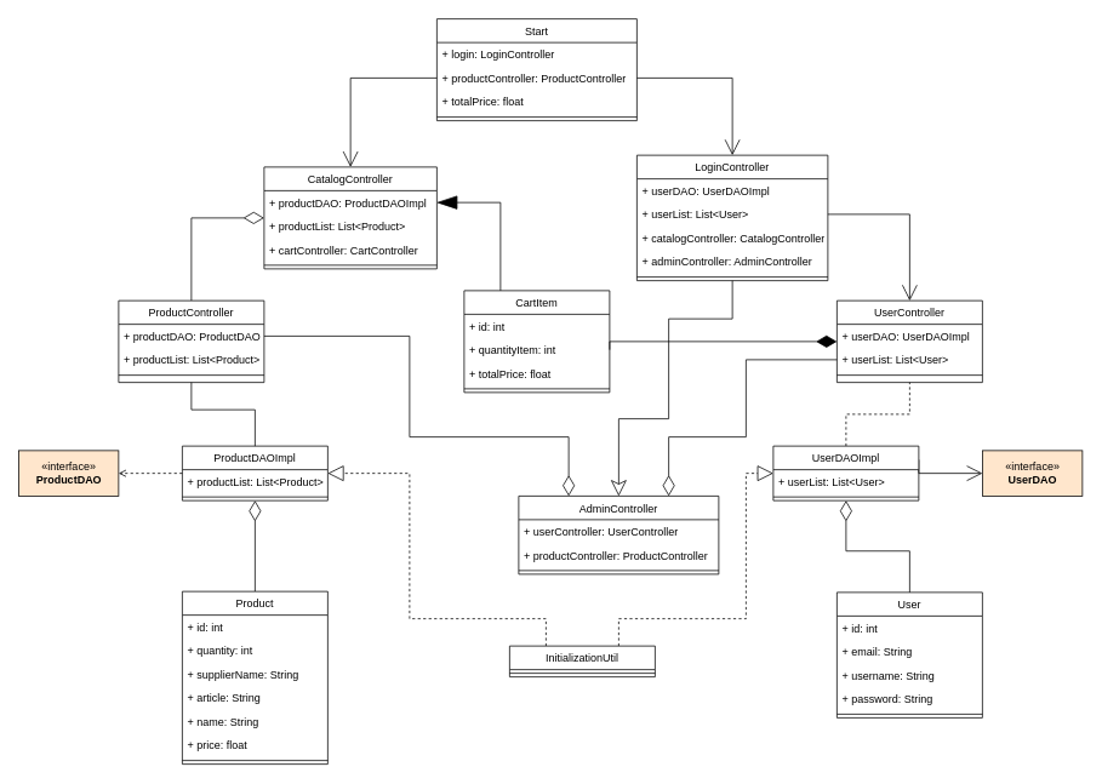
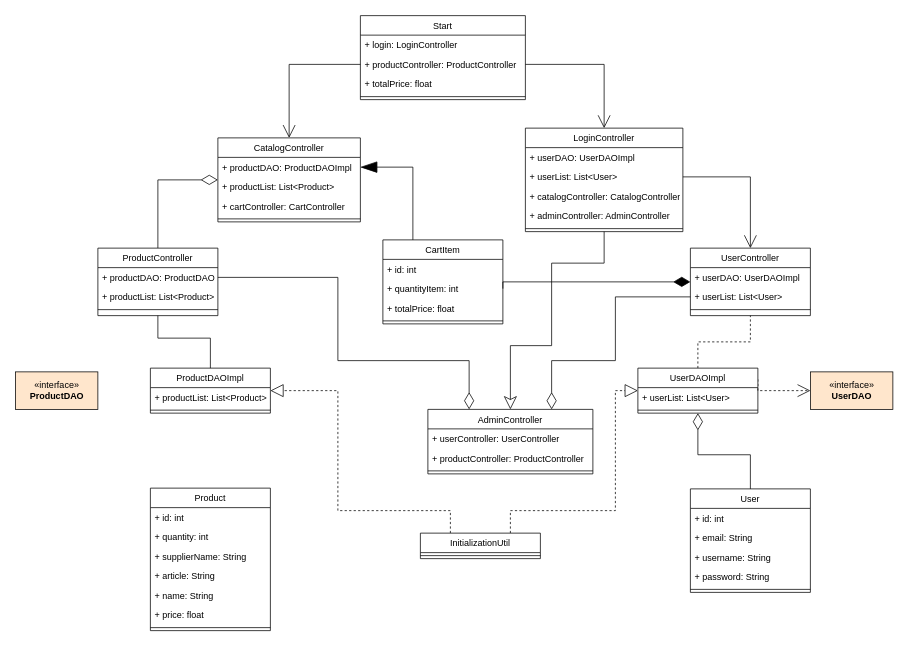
  <mxCell id="0" />
  <mxCell id="1" parent="0" />
  <mxCell id="2" style="edgeStyle=orthogonalEdgeStyle;rounded=0;orthogonalLoop=1;jettySize=auto;html=1;exitX=0.5;exitY=0;exitDx=0;exitDy=0;entryX=0.5;entryY=1;entryDx=0;entryDy=0;endArrow=diamondThin;endFill=0;endSize=20;strokeWidth=1;" edge="1" parent="1" source="3" target="32"><mxGeometry relative="1" as="geometry" /></mxCell>
  <mxCell id="3" value="User" style="swimlane;fontStyle=0;align=center;verticalAlign=top;childLayout=stackLayout;horizontal=1;startSize=26;horizontalStack=0;resizeParent=1;resizeLast=0;collapsible=1;marginBottom=0;rounded=0;shadow=0;strokeWidth=1;" vertex="1" parent="1"><mxGeometry x="920" y="651" width="160" height="138" as="geometry"><mxRectangle x="130" y="380" width="160" height="26" as="alternateBounds" /></mxGeometry></mxCell>
  <mxCell id="4" value="+ id: int " style="text;align=left;verticalAlign=top;spacingLeft=4;spacingRight=4;overflow=hidden;rotatable=0;points=[[0,0.5],[1,0.5]];portConstraint=eastwest;" vertex="1" parent="3"><mxGeometry y="26" width="160" height="26" as="geometry" /></mxCell>
  <mxCell id="5" value="+ email: String" style="text;align=left;verticalAlign=top;spacingLeft=4;spacingRight=4;overflow=hidden;rotatable=0;points=[[0,0.5],[1,0.5]];portConstraint=eastwest;rounded=0;shadow=0;html=0;" vertex="1" parent="3"><mxGeometry y="52" width="160" height="26" as="geometry" /></mxCell>
  <mxCell id="6" value="+ username: String" style="text;align=left;verticalAlign=top;spacingLeft=4;spacingRight=4;overflow=hidden;rotatable=0;points=[[0,0.5],[1,0.5]];portConstraint=eastwest;rounded=0;shadow=0;html=0;" vertex="1" parent="3"><mxGeometry y="78" width="160" height="26" as="geometry" /></mxCell>
  <mxCell id="7" value="+ password: String" style="text;align=left;verticalAlign=top;spacingLeft=4;spacingRight=4;overflow=hidden;rotatable=0;points=[[0,0.5],[1,0.5]];portConstraint=eastwest;rounded=0;shadow=0;html=0;" vertex="1" parent="3"><mxGeometry y="104" width="160" height="26" as="geometry" /></mxCell>
  <mxCell id="8" value="" style="line;html=1;strokeWidth=1;align=left;verticalAlign=middle;spacingTop=-1;spacingLeft=3;spacingRight=3;rotatable=0;labelPosition=right;points=[];portConstraint=eastwest;" vertex="1" parent="3"><mxGeometry y="130" width="160" height="8" as="geometry" /></mxCell>
- <mxCell id="9" style="edgeStyle=orthogonalEdgeStyle;rounded=0;orthogonalLoop=1;jettySize=auto;html=1;exitX=0.5;exitY=0;exitDx=0;exitDy=0;entryX=0.5;entryY=1;entryDx=0;entryDy=0;endArrow=diamondThin;endFill=0;endSize=20;strokeWidth=1;" edge="1" parent="1" source="10" target="36"><mxGeometry relative="1" as="geometry" /></mxCell>
  <mxCell id="10" value="Product" style="swimlane;fontStyle=0;align=center;verticalAlign=top;childLayout=stackLayout;horizontal=1;startSize=26;horizontalStack=0;resizeParent=1;resizeLast=0;collapsible=1;marginBottom=0;rounded=0;shadow=0;strokeWidth=1;" vertex="1" parent="1"><mxGeometry x="200" y="650" width="160" height="190" as="geometry"><mxRectangle x="130" y="380" width="160" height="26" as="alternateBounds" /></mxGeometry></mxCell>
  <mxCell id="11" value="+ id: int " style="text;align=left;verticalAlign=top;spacingLeft=4;spacingRight=4;overflow=hidden;rotatable=0;points=[[0,0.5],[1,0.5]];portConstraint=eastwest;" vertex="1" parent="10"><mxGeometry y="26" width="160" height="26" as="geometry" /></mxCell>
  <mxCell id="12" value="+ quantity: int " style="text;align=left;verticalAlign=top;spacingLeft=4;spacingRight=4;overflow=hidden;rotatable=0;points=[[0,0.5],[1,0.5]];portConstraint=eastwest;" vertex="1" parent="10"><mxGeometry y="52" width="160" height="26" as="geometry" /></mxCell>
  <mxCell id="13" value="+ supplierName: String" style="text;align=left;verticalAlign=top;spacingLeft=4;spacingRight=4;overflow=hidden;rotatable=0;points=[[0,0.5],[1,0.5]];portConstraint=eastwest;rounded=0;shadow=0;html=0;" vertex="1" parent="10"><mxGeometry y="78" width="160" height="26" as="geometry" /></mxCell>
  <mxCell id="14" value="+ article: String" style="text;align=left;verticalAlign=top;spacingLeft=4;spacingRight=4;overflow=hidden;rotatable=0;points=[[0,0.5],[1,0.5]];portConstraint=eastwest;rounded=0;shadow=0;html=0;" vertex="1" parent="10"><mxGeometry y="104" width="160" height="26" as="geometry" /></mxCell>
  <mxCell id="15" value="+ name: String" style="text;align=left;verticalAlign=top;spacingLeft=4;spacingRight=4;overflow=hidden;rotatable=0;points=[[0,0.5],[1,0.5]];portConstraint=eastwest;rounded=0;shadow=0;html=0;" vertex="1" parent="10"><mxGeometry y="130" width="160" height="26" as="geometry" /></mxCell>
  <mxCell id="16" value="+ price: float" style="text;align=left;verticalAlign=top;spacingLeft=4;spacingRight=4;overflow=hidden;rotatable=0;points=[[0,0.5],[1,0.5]];portConstraint=eastwest;" vertex="1" parent="10"><mxGeometry y="156" width="160" height="26" as="geometry" /></mxCell>
  <mxCell id="17" value="" style="line;html=1;strokeWidth=1;align=left;verticalAlign=middle;spacingTop=-1;spacingLeft=3;spacingRight=3;rotatable=0;labelPosition=right;points=[];portConstraint=eastwest;" vertex="1" parent="10"><mxGeometry y="182" width="160" height="8" as="geometry" /></mxCell>
  <mxCell id="18" style="edgeStyle=orthogonalEdgeStyle;rounded=0;orthogonalLoop=1;jettySize=auto;html=1;exitX=0.25;exitY=0;exitDx=0;exitDy=0;entryX=1;entryY=0.5;entryDx=0;entryDy=0;endArrow=blockThin;endFill=1;endSize=20;strokeWidth=1;" edge="1" parent="1" source="19" target="55"><mxGeometry relative="1" as="geometry" /></mxCell>
  <mxCell id="19" value="CartItem" style="swimlane;fontStyle=0;align=center;verticalAlign=top;childLayout=stackLayout;horizontal=1;startSize=26;horizontalStack=0;resizeParent=1;resizeLast=0;collapsible=1;marginBottom=0;rounded=0;shadow=0;strokeWidth=1;" vertex="1" parent="1"><mxGeometry x="510" y="319" width="160" height="112" as="geometry"><mxRectangle x="130" y="380" width="160" height="26" as="alternateBounds" /></mxGeometry></mxCell>
  <mxCell id="20" value="+ id: int " style="text;align=left;verticalAlign=top;spacingLeft=4;spacingRight=4;overflow=hidden;rotatable=0;points=[[0,0.5],[1,0.5]];portConstraint=eastwest;" vertex="1" parent="19"><mxGeometry y="26" width="160" height="26" as="geometry" /></mxCell>
  <mxCell id="21" value="+ quantityItem: int" style="text;align=left;verticalAlign=top;spacingLeft=4;spacingRight=4;overflow=hidden;rotatable=0;points=[[0,0.5],[1,0.5]];portConstraint=eastwest;rounded=0;shadow=0;html=0;" vertex="1" parent="19"><mxGeometry y="52" width="160" height="26" as="geometry" /></mxCell>
  <mxCell id="22" value="+ totalPrice: float" style="text;align=left;verticalAlign=top;spacingLeft=4;spacingRight=4;overflow=hidden;rotatable=0;points=[[0,0.5],[1,0.5]];portConstraint=eastwest;rounded=0;shadow=0;html=0;" vertex="1" parent="19"><mxGeometry y="78" width="160" height="26" as="geometry" /></mxCell>
  <mxCell id="23" value="" style="line;html=1;strokeWidth=1;align=left;verticalAlign=middle;spacingTop=-1;spacingLeft=3;spacingRight=3;rotatable=0;labelPosition=right;points=[];portConstraint=eastwest;" vertex="1" parent="19"><mxGeometry y="104" width="160" height="8" as="geometry" /></mxCell>
  <mxCell id="24" value="«interface»&lt;br&gt;&lt;b&gt;ProductDAO&lt;/b&gt;" style="html=1;fillColor=#ffe6cc;" vertex="1" parent="1"><mxGeometry x="20" y="495" width="110" height="50" as="geometry" /></mxCell>
  <mxCell id="25" value="«interface»&lt;br&gt;&lt;b&gt;UserDAO&lt;/b&gt;" style="html=1;fillColor=#ffe6cc;" vertex="1" parent="1"><mxGeometry x="1080" y="495" width="110" height="50" as="geometry" /></mxCell>
  <mxCell id="26" style="edgeStyle=orthogonalEdgeStyle;rounded=0;orthogonalLoop=1;jettySize=auto;html=1;exitX=0.25;exitY=0;exitDx=0;exitDy=0;entryX=1;entryY=0.5;entryDx=0;entryDy=0;endArrow=block;endFill=0;endSize=15;strokeWidth=1;dashed=1;" edge="1" parent="1" source="28" target="36"><mxGeometry relative="1" as="geometry"><Array as="points"><mxPoint x="600" y="680" /><mxPoint x="450" y="680" /><mxPoint x="450" y="520" /></Array></mxGeometry></mxCell>
  <mxCell id="27" style="edgeStyle=orthogonalEdgeStyle;rounded=0;orthogonalLoop=1;jettySize=auto;html=1;exitX=0.75;exitY=0;exitDx=0;exitDy=0;entryX=0;entryY=0.5;entryDx=0;entryDy=0;dashed=1;endArrow=block;endFill=0;endSize=15;strokeWidth=1;" edge="1" parent="1" source="28" target="32"><mxGeometry relative="1" as="geometry"><Array as="points"><mxPoint x="680" y="680" /><mxPoint x="820" y="680" /><mxPoint x="820" y="520" /></Array></mxGeometry></mxCell>
  <mxCell id="28" value="InitializationUtil" style="swimlane;fontStyle=0;align=center;verticalAlign=top;childLayout=stackLayout;horizontal=1;startSize=26;horizontalStack=0;resizeParent=1;resizeLast=0;collapsible=1;marginBottom=0;rounded=0;shadow=0;strokeWidth=1;" vertex="1" parent="1"><mxGeometry x="560" y="710" width="160" height="34" as="geometry"><mxRectangle x="130" y="380" width="160" height="26" as="alternateBounds" /></mxGeometry></mxCell>
  <mxCell id="29" value="" style="line;html=1;strokeWidth=1;align=left;verticalAlign=middle;spacingTop=-1;spacingLeft=3;spacingRight=3;rotatable=0;labelPosition=right;points=[];portConstraint=eastwest;" vertex="1" parent="28"><mxGeometry y="26" width="160" height="8" as="geometry" /></mxCell>
- <mxCell id="30" style="edgeStyle=orthogonalEdgeStyle;rounded=0;orthogonalLoop=1;jettySize=auto;html=1;exitX=1;exitY=0.25;exitDx=0;exitDy=0;entryX=0;entryY=0.5;entryDx=0;entryDy=0;dashed=0;endArrow=open;endFill=0;endSize=15;" edge="1" parent="1" source="32" target="25"><mxGeometry relative="1" as="geometry"><Array as="points"><mxPoint x="1010" y="520" /></Array></mxGeometry></mxCell>
+ <mxCell id="30" style="edgeStyle=orthogonalEdgeStyle;rounded=0;orthogonalLoop=1;jettySize=auto;html=1;exitX=1;exitY=0.25;exitDx=0;exitDy=0;entryX=0;entryY=0.5;entryDx=0;entryDy=0;dashed=1;endArrow=open;endFill=0;endSize=15;" edge="1" parent="1" source="32" target="25"><mxGeometry relative="1" as="geometry"><Array as="points"><mxPoint x="1010" y="520" /></Array></mxGeometry></mxCell>
  <mxCell id="31" style="edgeStyle=orthogonalEdgeStyle;rounded=0;orthogonalLoop=1;jettySize=auto;html=1;exitX=0.5;exitY=0;exitDx=0;exitDy=0;entryX=0.5;entryY=1;entryDx=0;entryDy=0;endArrow=none;endFill=0;endSize=20;strokeWidth=1;dashed=1;" edge="1" parent="1" source="32" target="39"><mxGeometry relative="1" as="geometry" /></mxCell>
  <mxCell id="32" value="UserDAOImpl" style="swimlane;fontStyle=0;align=center;verticalAlign=top;childLayout=stackLayout;horizontal=1;startSize=26;horizontalStack=0;resizeParent=1;resizeLast=0;collapsible=1;marginBottom=0;rounded=0;shadow=0;strokeWidth=1;" vertex="1" parent="1"><mxGeometry x="850" y="490" width="160" height="60" as="geometry"><mxRectangle x="130" y="380" width="160" height="26" as="alternateBounds" /></mxGeometry></mxCell>
  <mxCell id="33" value="+ userList: List&lt;User&gt;" style="text;align=left;verticalAlign=top;spacingLeft=4;spacingRight=4;overflow=hidden;rotatable=0;points=[[0,0.5],[1,0.5]];portConstraint=eastwest;" vertex="1" parent="32"><mxGeometry y="26" width="160" height="26" as="geometry" /></mxCell>
  <mxCell id="34" value="" style="line;html=1;strokeWidth=1;align=left;verticalAlign=middle;spacingTop=-1;spacingLeft=3;spacingRight=3;rotatable=0;labelPosition=right;points=[];portConstraint=eastwest;" vertex="1" parent="32"><mxGeometry y="52" width="160" height="8" as="geometry" /></mxCell>
- <mxCell id="35" style="edgeStyle=orthogonalEdgeStyle;rounded=0;orthogonalLoop=1;jettySize=auto;html=1;exitX=0;exitY=0.5;exitDx=0;exitDy=0;entryX=1;entryY=0.5;entryDx=0;entryDy=0;dashed=1;endArrow=open;endFill=0;" edge="1" parent="1" source="36" target="24"><mxGeometry relative="1" as="geometry" /></mxCell>
  <mxCell id="36" value="ProductDAOImpl" style="swimlane;fontStyle=0;align=center;verticalAlign=top;childLayout=stackLayout;horizontal=1;startSize=26;horizontalStack=0;resizeParent=1;resizeLast=0;collapsible=1;marginBottom=0;rounded=0;shadow=0;strokeWidth=1;" vertex="1" parent="1"><mxGeometry x="200" y="490" width="160" height="60" as="geometry"><mxRectangle x="130" y="380" width="160" height="26" as="alternateBounds" /></mxGeometry></mxCell>
  <mxCell id="37" value="+ productList: List&lt;Product&gt;" style="text;align=left;verticalAlign=top;spacingLeft=4;spacingRight=4;overflow=hidden;rotatable=0;points=[[0,0.5],[1,0.5]];portConstraint=eastwest;" vertex="1" parent="36"><mxGeometry y="26" width="160" height="26" as="geometry" /></mxCell>
  <mxCell id="38" value="" style="line;html=1;strokeWidth=1;align=left;verticalAlign=middle;spacingTop=-1;spacingLeft=3;spacingRight=3;rotatable=0;labelPosition=right;points=[];portConstraint=eastwest;" vertex="1" parent="36"><mxGeometry y="52" width="160" height="8" as="geometry" /></mxCell>
  <mxCell id="39" value="UserController" style="swimlane;fontStyle=0;align=center;verticalAlign=top;childLayout=stackLayout;horizontal=1;startSize=26;horizontalStack=0;resizeParent=1;resizeLast=0;collapsible=1;marginBottom=0;rounded=0;shadow=0;strokeWidth=1;" vertex="1" parent="1"><mxGeometry x="920" y="330" width="160" height="90" as="geometry"><mxRectangle x="130" y="380" width="160" height="26" as="alternateBounds" /></mxGeometry></mxCell>
  <mxCell id="40" value="+ userDAO: UserDAOImpl" style="text;align=left;verticalAlign=top;spacingLeft=4;spacingRight=4;overflow=hidden;rotatable=0;points=[[0,0.5],[1,0.5]];portConstraint=eastwest;" vertex="1" parent="39"><mxGeometry y="26" width="160" height="26" as="geometry" /></mxCell>
  <mxCell id="41" value="+ userList: List&lt;User&gt;" style="text;align=left;verticalAlign=top;spacingLeft=4;spacingRight=4;overflow=hidden;rotatable=0;points=[[0,0.5],[1,0.5]];portConstraint=eastwest;rounded=0;shadow=0;html=0;" vertex="1" parent="39"><mxGeometry y="52" width="160" height="26" as="geometry" /></mxCell>
  <mxCell id="42" value="" style="line;html=1;strokeWidth=1;align=left;verticalAlign=middle;spacingTop=-1;spacingLeft=3;spacingRight=3;rotatable=0;labelPosition=right;points=[];portConstraint=eastwest;" vertex="1" parent="39"><mxGeometry y="78" width="160" height="8" as="geometry" /></mxCell>
  <mxCell id="43" style="edgeStyle=orthogonalEdgeStyle;rounded=0;orthogonalLoop=1;jettySize=auto;html=1;exitX=0.5;exitY=0;exitDx=0;exitDy=0;entryX=0;entryY=0.5;entryDx=0;entryDy=0;endArrow=diamondThin;endFill=0;strokeWidth=1;endSize=20;" edge="1" parent="1" source="44" target="54"><mxGeometry relative="1" as="geometry" /></mxCell>
  <mxCell id="44" value="ProductController" style="swimlane;fontStyle=0;align=center;verticalAlign=top;childLayout=stackLayout;horizontal=1;startSize=26;horizontalStack=0;resizeParent=1;resizeLast=0;collapsible=1;marginBottom=0;rounded=0;shadow=0;strokeWidth=1;" vertex="1" parent="1"><mxGeometry x="130" y="330" width="160" height="90" as="geometry"><mxRectangle x="130" y="380" width="160" height="26" as="alternateBounds" /></mxGeometry></mxCell>
  <mxCell id="45" value="+ productDAO: ProductDAOImpl" style="text;align=left;verticalAlign=top;spacingLeft=4;spacingRight=4;overflow=hidden;rotatable=0;points=[[0,0.5],[1,0.5]];portConstraint=eastwest;" vertex="1" parent="44"><mxGeometry y="26" width="160" height="26" as="geometry" /></mxCell>
  <mxCell id="46" value="+ productList: List&lt;Product&gt;" style="text;align=left;verticalAlign=top;spacingLeft=4;spacingRight=4;overflow=hidden;rotatable=0;points=[[0,0.5],[1,0.5]];portConstraint=eastwest;rounded=0;shadow=0;html=0;" vertex="1" parent="44"><mxGeometry y="52" width="160" height="26" as="geometry" /></mxCell>
  <mxCell id="47" value="" style="line;html=1;strokeWidth=1;align=left;verticalAlign=middle;spacingTop=-1;spacingLeft=3;spacingRight=3;rotatable=0;labelPosition=right;points=[];portConstraint=eastwest;" vertex="1" parent="44"><mxGeometry y="78" width="160" height="8" as="geometry" /></mxCell>
  <mxCell id="48" value="LoginController" style="swimlane;fontStyle=0;align=center;verticalAlign=top;childLayout=stackLayout;horizontal=1;startSize=26;horizontalStack=0;resizeParent=1;resizeLast=0;collapsible=1;marginBottom=0;rounded=0;shadow=0;strokeWidth=1;" vertex="1" parent="1"><mxGeometry x="700" y="170" width="210" height="138" as="geometry"><mxRectangle x="130" y="380" width="160" height="26" as="alternateBounds" /></mxGeometry></mxCell>
  <mxCell id="49" value="+ userDAO: UserDAOImpl" style="text;align=left;verticalAlign=top;spacingLeft=4;spacingRight=4;overflow=hidden;rotatable=0;points=[[0,0.5],[1,0.5]];portConstraint=eastwest;" vertex="1" parent="48"><mxGeometry y="26" width="210" height="26" as="geometry" /></mxCell>
  <mxCell id="50" value="+ userList: List&lt;User&gt;" style="text;align=left;verticalAlign=top;spacingLeft=4;spacingRight=4;overflow=hidden;rotatable=0;points=[[0,0.5],[1,0.5]];portConstraint=eastwest;rounded=0;shadow=0;html=0;" vertex="1" parent="48"><mxGeometry y="52" width="210" height="26" as="geometry" /></mxCell>
  <mxCell id="51" value="+ catalogController: CatalogController" style="text;align=left;verticalAlign=top;spacingLeft=4;spacingRight=4;overflow=hidden;rotatable=0;points=[[0,0.5],[1,0.5]];portConstraint=eastwest;rounded=0;shadow=0;html=0;" vertex="1" parent="48"><mxGeometry y="78" width="210" height="26" as="geometry" /></mxCell>
  <mxCell id="52" value="+ adminController: AdminController" style="text;align=left;verticalAlign=top;spacingLeft=4;spacingRight=4;overflow=hidden;rotatable=0;points=[[0,0.5],[1,0.5]];portConstraint=eastwest;rounded=0;shadow=0;html=0;" vertex="1" parent="48"><mxGeometry y="104" width="210" height="26" as="geometry" /></mxCell>
  <mxCell id="53" value="" style="line;html=1;strokeWidth=1;align=left;verticalAlign=middle;spacingTop=-1;spacingLeft=3;spacingRight=3;rotatable=0;labelPosition=right;points=[];portConstraint=eastwest;" vertex="1" parent="48"><mxGeometry y="130" width="210" height="8" as="geometry" /></mxCell>
  <mxCell id="54" value="CatalogController" style="swimlane;fontStyle=0;align=center;verticalAlign=top;childLayout=stackLayout;horizontal=1;startSize=26;horizontalStack=0;resizeParent=1;resizeLast=0;collapsible=1;marginBottom=0;rounded=0;shadow=0;strokeWidth=1;" vertex="1" parent="1"><mxGeometry x="290" y="183" width="190" height="112" as="geometry"><mxRectangle x="130" y="380" width="160" height="26" as="alternateBounds" /></mxGeometry></mxCell>
  <mxCell id="55" value="+ productDAO: ProductDAOImpl" style="text;align=left;verticalAlign=top;spacingLeft=4;spacingRight=4;overflow=hidden;rotatable=0;points=[[0,0.5],[1,0.5]];portConstraint=eastwest;" vertex="1" parent="54"><mxGeometry y="26" width="190" height="26" as="geometry" /></mxCell>
  <mxCell id="56" value="+ productList: List&lt;Product&gt;" style="text;align=left;verticalAlign=top;spacingLeft=4;spacingRight=4;overflow=hidden;rotatable=0;points=[[0,0.5],[1,0.5]];portConstraint=eastwest;rounded=0;shadow=0;html=0;" vertex="1" parent="54"><mxGeometry y="52" width="190" height="26" as="geometry" /></mxCell>
  <mxCell id="57" value="+ cartController: CartController" style="text;align=left;verticalAlign=top;spacingLeft=4;spacingRight=4;overflow=hidden;rotatable=0;points=[[0,0.5],[1,0.5]];portConstraint=eastwest;rounded=0;shadow=0;html=0;" vertex="1" parent="54"><mxGeometry y="78" width="190" height="26" as="geometry" /></mxCell>
  <mxCell id="58" value="" style="line;html=1;strokeWidth=1;align=left;verticalAlign=middle;spacingTop=-1;spacingLeft=3;spacingRight=3;rotatable=0;labelPosition=right;points=[];portConstraint=eastwest;" vertex="1" parent="54"><mxGeometry y="104" width="190" height="8" as="geometry" /></mxCell>
  <mxCell id="59" value="AdminController" style="swimlane;fontStyle=0;align=center;verticalAlign=top;childLayout=stackLayout;horizontal=1;startSize=26;horizontalStack=0;resizeParent=1;resizeLast=0;collapsible=1;marginBottom=0;rounded=0;shadow=0;strokeWidth=1;" vertex="1" parent="1"><mxGeometry x="570" y="545" width="220" height="86" as="geometry"><mxRectangle x="130" y="380" width="160" height="26" as="alternateBounds" /></mxGeometry></mxCell>
  <mxCell id="60" value="+ userController: UserController" style="text;align=left;verticalAlign=top;spacingLeft=4;spacingRight=4;overflow=hidden;rotatable=0;points=[[0,0.5],[1,0.5]];portConstraint=eastwest;rounded=0;shadow=0;html=0;" vertex="1" parent="59"><mxGeometry y="26" width="220" height="26" as="geometry" /></mxCell>
  <mxCell id="61" value="+ productController: ProductController" style="text;align=left;verticalAlign=top;spacingLeft=4;spacingRight=4;overflow=hidden;rotatable=0;points=[[0,0.5],[1,0.5]];portConstraint=eastwest;rounded=0;shadow=0;html=0;" vertex="1" parent="59"><mxGeometry y="52" width="220" height="26" as="geometry" /></mxCell>
  <mxCell id="62" value="" style="line;html=1;strokeWidth=1;align=left;verticalAlign=middle;spacingTop=-1;spacingLeft=3;spacingRight=3;rotatable=0;labelPosition=right;points=[];portConstraint=eastwest;" vertex="1" parent="59"><mxGeometry y="78" width="220" height="8" as="geometry" /></mxCell>
  <mxCell id="63" value="Start" style="swimlane;fontStyle=0;align=center;verticalAlign=top;childLayout=stackLayout;horizontal=1;startSize=26;horizontalStack=0;resizeParent=1;resizeLast=0;collapsible=1;marginBottom=0;rounded=0;shadow=0;strokeWidth=1;" vertex="1" parent="1"><mxGeometry x="480" y="20" width="220" height="112" as="geometry"><mxRectangle x="130" y="380" width="160" height="26" as="alternateBounds" /></mxGeometry></mxCell>
  <mxCell id="64" value="+ login: LoginController" style="text;align=left;verticalAlign=top;spacingLeft=4;spacingRight=4;overflow=hidden;rotatable=0;points=[[0,0.5],[1,0.5]];portConstraint=eastwest;" vertex="1" parent="63"><mxGeometry y="26" width="220" height="26" as="geometry" /></mxCell>
  <mxCell id="65" value="+ productController: ProductController" style="text;align=left;verticalAlign=top;spacingLeft=4;spacingRight=4;overflow=hidden;rotatable=0;points=[[0,0.5],[1,0.5]];portConstraint=eastwest;rounded=0;shadow=0;html=0;" vertex="1" parent="63"><mxGeometry y="52" width="220" height="26" as="geometry" /></mxCell>
  <mxCell id="66" value="+ totalPrice: float" style="text;align=left;verticalAlign=top;spacingLeft=4;spacingRight=4;overflow=hidden;rotatable=0;points=[[0,0.5],[1,0.5]];portConstraint=eastwest;rounded=0;shadow=0;html=0;" vertex="1" parent="63"><mxGeometry y="78" width="220" height="26" as="geometry" /></mxCell>
  <mxCell id="67" value="" style="line;html=1;strokeWidth=1;align=left;verticalAlign=middle;spacingTop=-1;spacingLeft=3;spacingRight=3;rotatable=0;labelPosition=right;points=[];portConstraint=eastwest;" vertex="1" parent="63"><mxGeometry y="104" width="220" height="8" as="geometry" /></mxCell>
  <mxCell id="68" style="edgeStyle=orthogonalEdgeStyle;rounded=0;orthogonalLoop=1;jettySize=auto;html=1;exitX=1;exitY=0.5;exitDx=0;exitDy=0;entryX=0.5;entryY=0;entryDx=0;entryDy=0;endArrow=open;endFill=0;endSize=15;" edge="1" parent="1" source="65" target="48"><mxGeometry relative="1" as="geometry" /></mxCell>
  <mxCell id="69" style="edgeStyle=orthogonalEdgeStyle;rounded=0;orthogonalLoop=1;jettySize=auto;html=1;exitX=0;exitY=0.5;exitDx=0;exitDy=0;entryX=0.5;entryY=0;entryDx=0;entryDy=0;endArrow=open;endFill=0;endSize=15;" edge="1" parent="1" source="65" target="54"><mxGeometry relative="1" as="geometry" /></mxCell>
  <mxCell id="70" style="edgeStyle=orthogonalEdgeStyle;rounded=0;orthogonalLoop=1;jettySize=auto;html=1;exitX=1;exitY=0.5;exitDx=0;exitDy=0;entryX=0.5;entryY=0;entryDx=0;entryDy=0;endArrow=open;endFill=0;endSize=15;" edge="1" parent="1" source="50" target="39"><mxGeometry relative="1" as="geometry" /></mxCell>
  <mxCell id="71" style="edgeStyle=orthogonalEdgeStyle;rounded=0;orthogonalLoop=1;jettySize=auto;html=1;exitX=0.5;exitY=1;exitDx=0;exitDy=0;entryX=0.5;entryY=0;entryDx=0;entryDy=0;endArrow=classic;endFill=0;endSize=15;" edge="1" parent="1" source="48" target="59"><mxGeometry relative="1" as="geometry"><Array as="points"><mxPoint x="805" y="350" /><mxPoint x="735" y="350" /><mxPoint x="735" y="460" /><mxPoint x="680" y="460" /></Array></mxGeometry></mxCell>
  <mxCell id="72" style="edgeStyle=orthogonalEdgeStyle;rounded=0;orthogonalLoop=1;jettySize=auto;html=1;exitX=1;exitY=0.5;exitDx=0;exitDy=0;entryX=0;entryY=0.5;entryDx=0;entryDy=0;endArrow=diamondThin;endFill=1;endSize=20;strokeWidth=1;" edge="1" parent="1" source="21" target="39"><mxGeometry relative="1" as="geometry"><Array as="points"><mxPoint x="670" y="375" /></Array></mxGeometry></mxCell>
  <mxCell id="73" style="edgeStyle=orthogonalEdgeStyle;rounded=0;orthogonalLoop=1;jettySize=auto;html=1;exitX=0.5;exitY=1;exitDx=0;exitDy=0;entryX=0.5;entryY=0;entryDx=0;entryDy=0;endArrow=none;endFill=0;endSize=20;strokeWidth=1;" edge="1" parent="1" source="44" target="36"><mxGeometry relative="1" as="geometry"><Array as="points"><mxPoint x="210" y="450" /><mxPoint x="280" y="450" /></Array></mxGeometry></mxCell>
  <mxCell id="74" style="edgeStyle=orthogonalEdgeStyle;rounded=0;orthogonalLoop=1;jettySize=auto;html=1;exitX=1;exitY=0.5;exitDx=0;exitDy=0;entryX=0.25;entryY=0;entryDx=0;entryDy=0;endArrow=diamondThin;endFill=0;endSize=20;strokeWidth=1;" edge="1" parent="1" source="45" target="59"><mxGeometry relative="1" as="geometry"><Array as="points"><mxPoint x="450" y="369" /><mxPoint x="450" y="480" /><mxPoint x="625" y="480" /></Array></mxGeometry></mxCell>
  <mxCell id="75" style="edgeStyle=orthogonalEdgeStyle;rounded=0;orthogonalLoop=1;jettySize=auto;html=1;exitX=0;exitY=0.5;exitDx=0;exitDy=0;entryX=0.75;entryY=0;entryDx=0;entryDy=0;endArrow=diamondThin;endFill=0;endSize=20;strokeWidth=1;" edge="1" parent="1" source="41" target="59"><mxGeometry relative="1" as="geometry"><Array as="points"><mxPoint x="820" y="395" /><mxPoint x="820" y="480" /><mxPoint x="735" y="480" /></Array></mxGeometry></mxCell>
